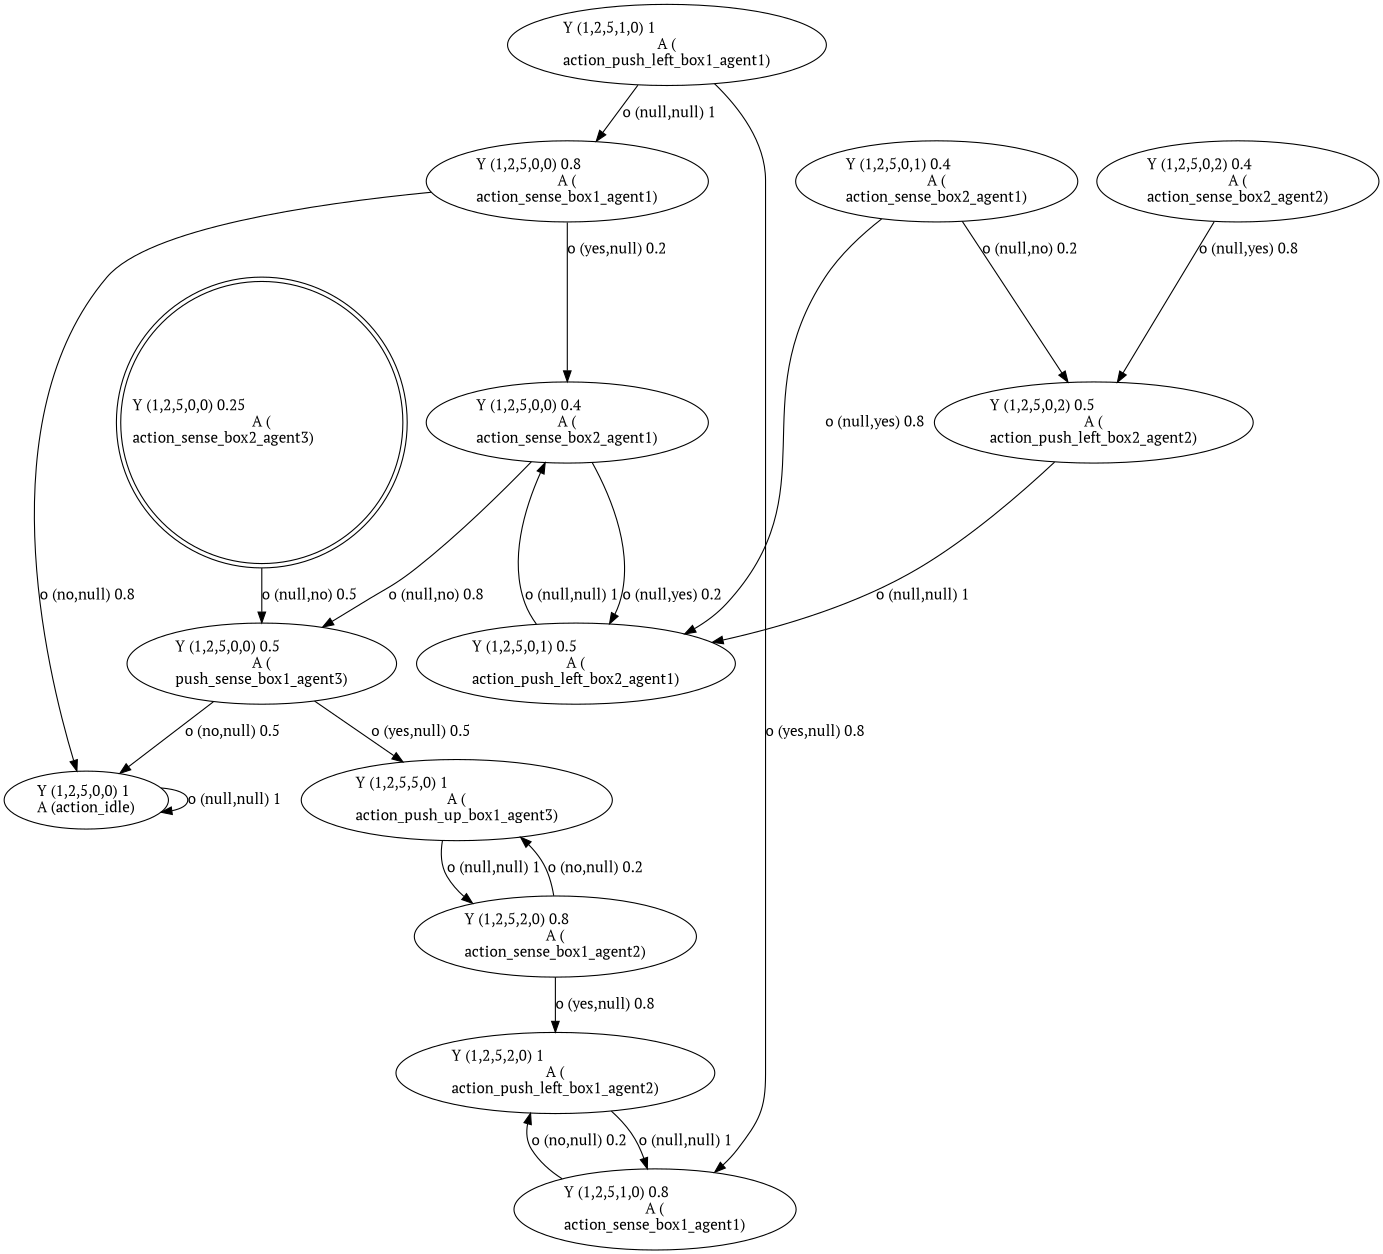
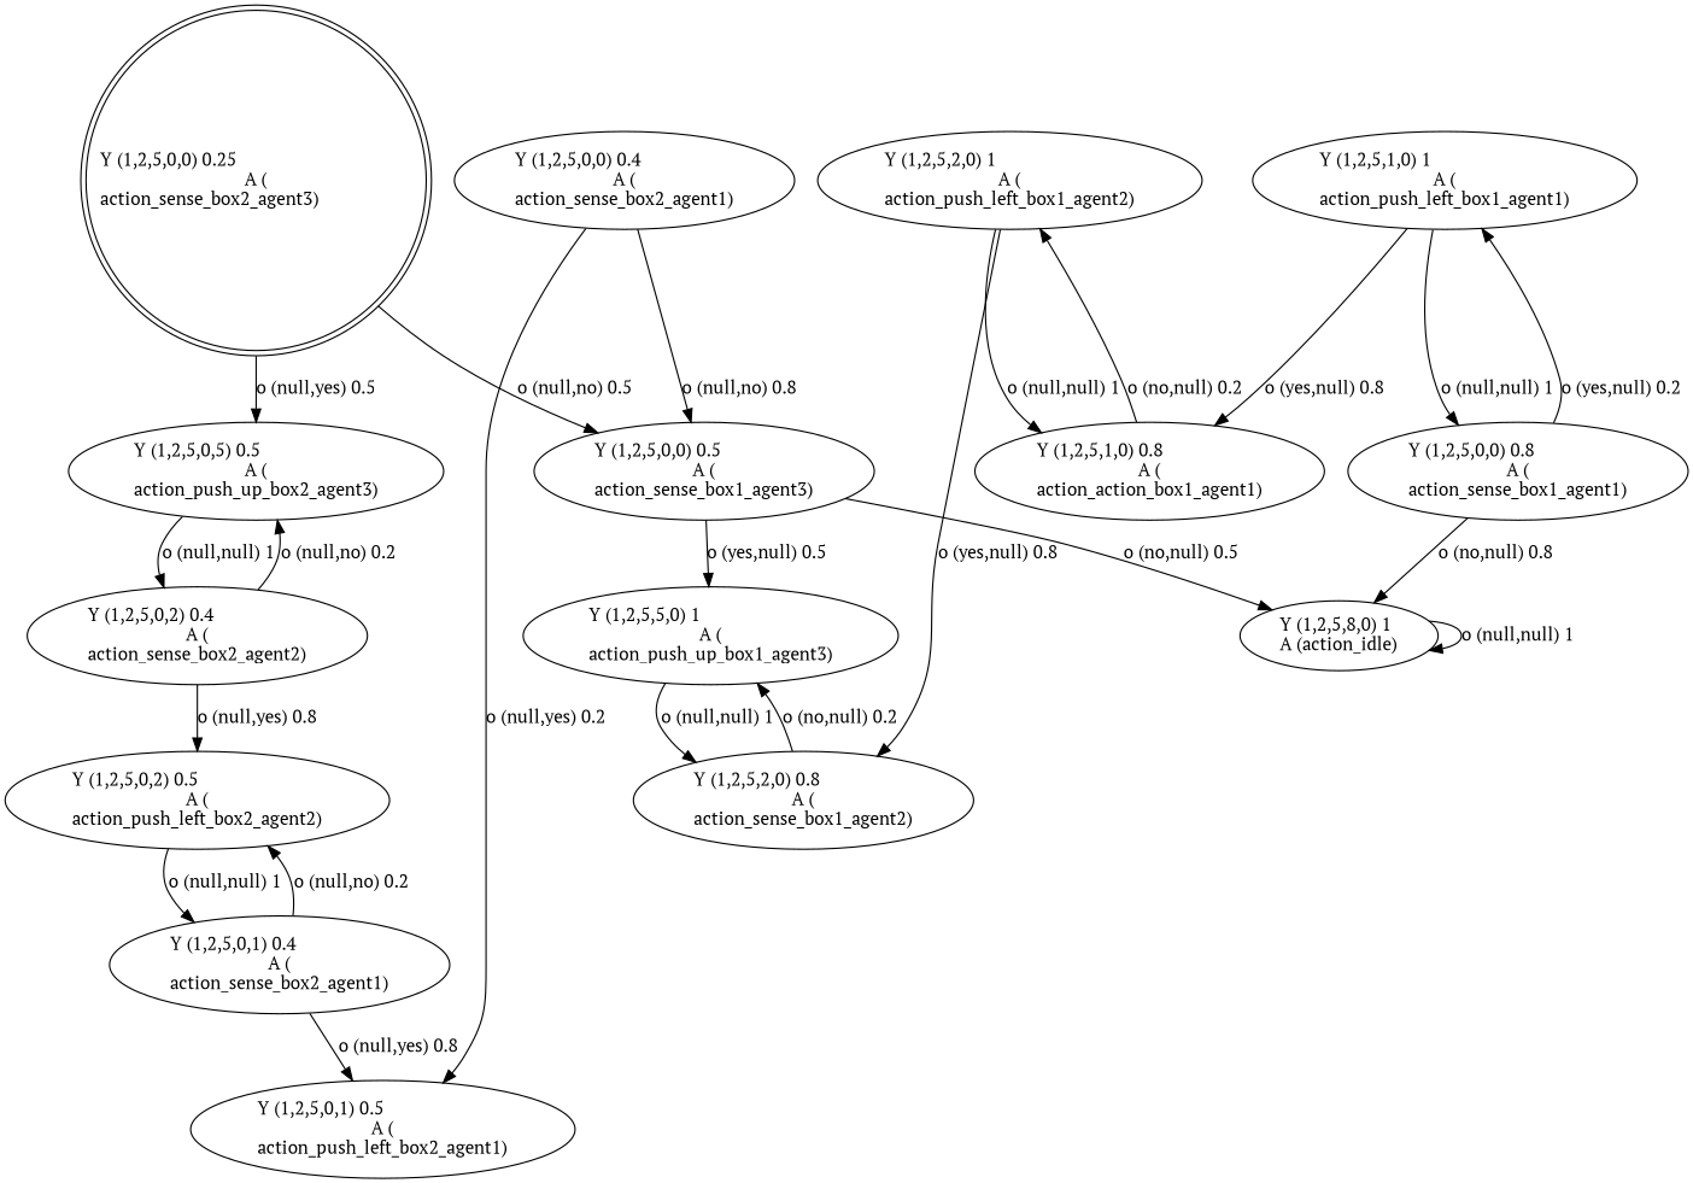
  digraph {
    fontname="PT Serif"
    node [fontname="PT Serif"]
    edge [fontname="PT Serif"]
    n1 [label="Y (1,2,5,0,0) 0.25\lA (\naction_sense_box2_agent3)\l" labeljust=l shape=doublecircle]
-   n3 [label="Y (1,2,5,0,0) 0.5\lA (\npush_sense_box1_agent3)\l"]
+   n2 [label="Y (1,2,5,0,5) 0.5\lA (\naction_push_up_box2_agent3)\l"]
+   n3 [label="Y (1,2,5,0,0) 0.5\lA (\naction_sense_box1_agent3)\l"]
    n4 [label="Y (1,2,5,0,2) 0.4\lA (\naction_sense_box2_agent2)\l"]
    n5 [label="Y (1,2,5,5,0) 1\lA (\naction_push_up_box1_agent3)\l"]
-   n6 [label="Y (1,2,5,0,0) 1\lA (action_idle)\l"]
+   n6 [label="Y (1,2,5,8,0) 1\lA (action_idle)\l"]
    n7 [label="Y (1,2,5,0,1) 0.4\lA (\naction_sense_box2_agent1)\l"]
    n8 [label="Y (1,2,5,0,1) 0.5\lA (\naction_push_left_box2_agent1)\l"]
    n9 [label="Y (1,2,5,0,2) 0.5\lA (\naction_push_left_box2_agent2)\l"]
    n10 [label="Y (1,2,5,0,0) 0.4\lA (\naction_sense_box2_agent1)\l"]
    n11 [label="Y (1,2,5,2,0) 0.8\lA (\naction_sense_box1_agent2)\l"]
    n12 [label="Y (1,2,5,2,0) 1\lA (\naction_push_left_box1_agent2)\l"]
    n13 [label="Y (1,2,5,0,0) 0.8\lA (\naction_sense_box1_agent1)\l"]
    n14 [label="Y (1,2,5,1,0) 1\lA (\naction_push_left_box1_agent1)\l"]
-   n15 [label="Y (1,2,5,1,0) 0.8\lA (\naction_sense_box1_agent1)\l"]
+   n15 [label="Y (1,2,5,1,0) 0.8\lA (\naction_action_box1_agent1)\l"]
+   n1 -> n2 [label="o (null,yes) 0.5\l"]
    n1 -> n3 [label="o (null,no) 0.5\l"]
+   n2 -> n4 [label="o (null,null) 1\l"]
    n3 -> n5 [label="o (yes,null) 0.5\l"]
    n3 -> n6 [label="o (no,null) 0.5\l"]
+   n4 -> n2 [label="o (null,no) 0.2\l"]
    n4 -> n9 [label="o (null,yes) 0.8\l"]
    n5 -> n11 [label="o (null,null) 1\l"]
    n6 -> n6 [label="o (null,null) 1\l"]
    n7 -> n8 [label="o (null,yes) 0.8\l"]
    n7 -> n9 [label="o (null,no) 0.2\l"]
-   n8 -> n10 [label="o (null,null) 1\l"]
-   n9 -> n8 [label="o (null,null) 1\l"]
+   n9 -> n7 [label="o (null,null) 1\l"]
    n10 -> n3 [label="o (null,no) 0.8\l"]
    n10 -> n8 [label="o (null,yes) 0.2\l"]
    n11 -> n5 [label="o (no,null) 0.2\l"]
-   n11 -> n12 [label="o (yes,null) 0.8\l"]
+   n12 -> n11 [label="o (yes,null) 0.8\l"]
    n12 -> n15 [label="o (null,null) 1\l"]
    n13 -> n6 [label="o (no,null) 0.8\l"]
-   n13 -> n10 [label="o (yes,null) 0.2\l"]
+   n13 -> n14 [label="o (yes,null) 0.2\l"]
    n14 -> n13 [label="o (null,null) 1\l"]
    n14 -> n15 [label="o (yes,null) 0.8\l"]
    n15 -> n12 [label="o (no,null) 0.2\l"]
  }
